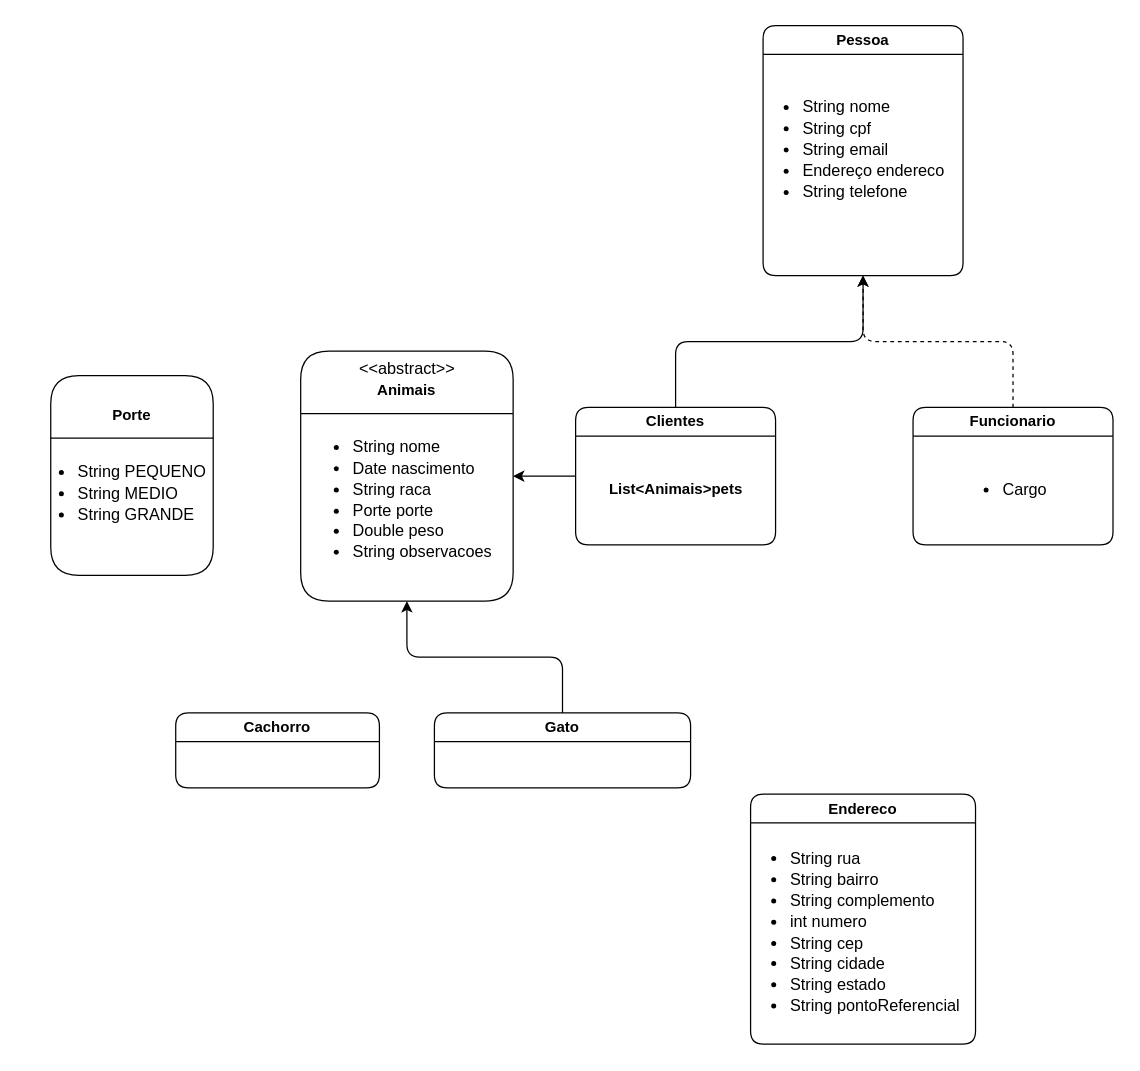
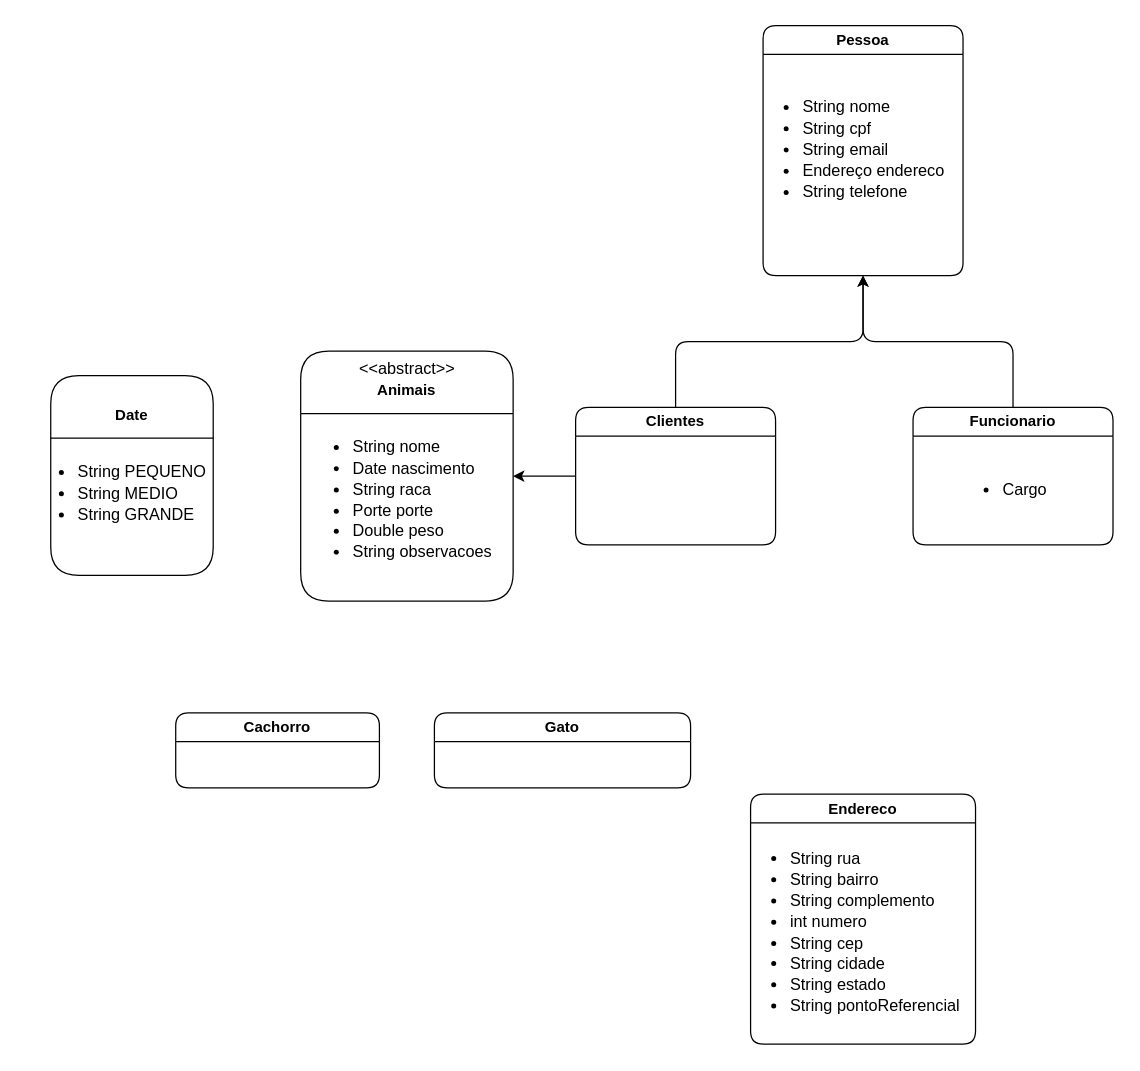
  <mxCell id="0" />
  <mxCell id="1" parent="0" />
  <mxCell id="2" style="edgeStyle=orthogonalEdgeStyle;rounded=1;orthogonalLoop=1;jettySize=auto;html=1;exitX=0;exitY=0.5;exitDx=0;exitDy=0;entryX=1;entryY=0.5;entryDx=0;entryDy=0;fontSize=13;" edge="1" parent="1" source="4" target="8"><mxGeometry relative="1" as="geometry" /></mxCell>
  <mxCell id="3" style="edgeStyle=orthogonalEdgeStyle;rounded=1;orthogonalLoop=1;jettySize=auto;html=1;exitX=0.5;exitY=0;exitDx=0;exitDy=0;entryX=0.5;entryY=1;entryDx=0;entryDy=0;fontSize=13;" edge="1" parent="1" source="4" target="16"><mxGeometry relative="1" as="geometry" /></mxCell>
  <mxCell id="4" value="Clientes" style="swimlane;whiteSpace=wrap;html=1;rounded=1;" vertex="1" parent="1"><mxGeometry x="460" y="325.5" width="160" height="110" as="geometry" /></mxCell>
- <mxCell id="5" value="List&amp;lt;Animais&amp;gt;pets" style="text;html=1;align=center;verticalAlign=middle;resizable=0;points=[];autosize=1;strokeColor=none;fillColor=none;fontStyle=1;rounded=1;" vertex="1" parent="4"><mxGeometry x="15" y="50" width="130" height="30" as="geometry" /></mxCell>
  <mxCell id="6" value="Endereco" style="swimlane;whiteSpace=wrap;html=1;rounded=1;" vertex="1" parent="1"><mxGeometry x="600" y="635" width="180" height="200" as="geometry" /></mxCell>
  <mxCell id="7" value="&lt;ul style=&quot;font-size: 13px; line-height: 130%;&quot;&gt;&lt;li&gt;String rua&lt;/li&gt;&lt;li style=&quot;&quot;&gt;String bairro&lt;/li&gt;&lt;li style=&quot;&quot;&gt;&lt;span style=&quot;background-color: initial;&quot;&gt;String complemento&lt;/span&gt;&lt;br&gt;&lt;/li&gt;&lt;li&gt;int numero&lt;/li&gt;&lt;li&gt;String cep&lt;/li&gt;&lt;li&gt;String cidade&lt;/li&gt;&lt;li&gt;String estado&lt;/li&gt;&lt;li&gt;String pontoReferencial&lt;/li&gt;&lt;/ul&gt;" style="text;html=1;align=left;verticalAlign=middle;resizable=0;points=[];autosize=1;strokeColor=none;fillColor=none;rounded=1;" vertex="1" parent="6"><mxGeometry x="-10" y="26" width="200" height="170" as="geometry" /></mxCell>
  <mxCell id="8" value="Animais" style="swimlane;whiteSpace=wrap;html=1;rounded=1;startSize=50;spacingTop=13;" vertex="1" parent="1"><mxGeometry x="240" y="280.5" width="170" height="200" as="geometry" /></mxCell>
  <mxCell id="9" value="&lt;ul style=&quot;font-size: 13px; line-height: 130%;&quot;&gt;&lt;li&gt;String nome&lt;/li&gt;&lt;li style=&quot;&quot;&gt;&lt;span style=&quot;background-color: initial;&quot;&gt;Date nascimento&lt;/span&gt;&lt;/li&gt;&lt;li style=&quot;&quot;&gt;&lt;span style=&quot;background-color: initial;&quot;&gt;String raca&lt;/span&gt;&lt;/li&gt;&lt;li style=&quot;&quot;&gt;Porte porte&lt;/li&gt;&lt;li style=&quot;&quot;&gt;Double peso&lt;/li&gt;&lt;li style=&quot;&quot;&gt;String observacoes&lt;/li&gt;&lt;/ul&gt;" style="text;html=1;align=left;verticalAlign=middle;resizable=0;points=[];autosize=1;strokeColor=none;fillColor=none;rounded=1;" vertex="1" parent="8"><mxGeometry y="49" width="170" height="140" as="geometry" /></mxCell>
  <mxCell id="10" value="&amp;lt;&amp;lt;abstract&amp;gt;&amp;gt;" style="text;html=1;align=center;verticalAlign=middle;resizable=0;points=[];autosize=1;strokeColor=none;fillColor=none;fontSize=13;" vertex="1" parent="8"><mxGeometry x="35" y="-2" width="100" height="30" as="geometry" /></mxCell>
  <mxCell id="11" value="Cachorro" style="swimlane;whiteSpace=wrap;html=1;rounded=1;" vertex="1" parent="1"><mxGeometry x="140" y="570" width="163" height="60" as="geometry" /></mxCell>
- <mxCell id="12" style="edgeStyle=orthogonalEdgeStyle;rounded=1;orthogonalLoop=1;jettySize=auto;html=1;exitX=0.5;exitY=0;exitDx=0;exitDy=0;fontSize=13;entryX=0.5;entryY=1;entryDx=0;entryDy=0;" edge="1" parent="1" source="13" target="8"><mxGeometry relative="1" as="geometry"><mxPoint x="310" y="530" as="targetPoint" /></mxGeometry></mxCell>
  <mxCell id="13" value="Gato" style="swimlane;whiteSpace=wrap;html=1;rounded=1;" vertex="1" parent="1"><mxGeometry x="347" y="570" width="205" height="60" as="geometry" /></mxCell>
- <mxCell id="14" value="Porte" style="swimlane;whiteSpace=wrap;html=1;rounded=1;startSize=50;spacingTop=14;" vertex="1" parent="1"><mxGeometry x="40" y="300" width="130" height="160" as="geometry" /></mxCell>
+ <mxCell id="14" value="Date" style="swimlane;whiteSpace=wrap;html=1;rounded=1;startSize=50;spacingTop=14;" vertex="1" parent="1"><mxGeometry x="40" y="300" width="130" height="160" as="geometry" /></mxCell>
  <mxCell id="15" value="&lt;ul style=&quot;font-size: 13px; line-height: 130%;&quot;&gt;&lt;li&gt;String PEQUENO&lt;/li&gt;&lt;li&gt;String MEDIO&lt;/li&gt;&lt;li&gt;String GRANDE&lt;/li&gt;&lt;/ul&gt;" style="text;html=1;align=left;verticalAlign=middle;resizable=0;points=[];autosize=1;strokeColor=none;fillColor=none;rounded=1;labelBackgroundColor=none;spacing=2;rotation=0;" vertex="1" parent="14"><mxGeometry x="-20" y="50" width="170" height="90" as="geometry" /></mxCell>
  <mxCell id="16" value="Pessoa" style="swimlane;whiteSpace=wrap;html=1;rounded=1;" vertex="1" parent="1"><mxGeometry x="610" y="20" width="160" height="200" as="geometry" /></mxCell>
  <mxCell id="17" value="&lt;ul style=&quot;font-size: 13px; line-height: 130%;&quot;&gt;&lt;li&gt;String nome&lt;/li&gt;&lt;li style=&quot;&quot;&gt;String cpf&lt;/li&gt;&lt;li style=&quot;&quot;&gt;String email&lt;/li&gt;&lt;li style=&quot;&quot;&gt;Endereço endereco&lt;/li&gt;&lt;li&gt;String telefone&lt;/li&gt;&lt;/ul&gt;" style="text;html=1;align=left;verticalAlign=middle;resizable=0;points=[];autosize=1;strokeColor=none;fillColor=none;rounded=1;" vertex="1" parent="16"><mxGeometry x="-10" y="40" width="180" height="120" as="geometry" /></mxCell>
- <mxCell id="18" style="edgeStyle=orthogonalEdgeStyle;rounded=1;orthogonalLoop=1;jettySize=auto;html=1;exitX=0.5;exitY=0;exitDx=0;exitDy=0;entryX=0.5;entryY=1;entryDx=0;entryDy=0;fontSize=13;dashed=1;" edge="1" parent="1" source="19" target="16"><mxGeometry relative="1" as="geometry" /></mxCell>
+ <mxCell id="18" style="edgeStyle=orthogonalEdgeStyle;rounded=1;orthogonalLoop=1;jettySize=auto;html=1;exitX=0.5;exitY=0;exitDx=0;exitDy=0;entryX=0.5;entryY=1;entryDx=0;entryDy=0;fontSize=13;" edge="1" parent="1" source="19" target="16"><mxGeometry relative="1" as="geometry" /></mxCell>
  <mxCell id="19" value="Funcionario" style="swimlane;whiteSpace=wrap;html=1;rounded=1;" vertex="1" parent="1"><mxGeometry x="730" y="325.5" width="160" height="110" as="geometry" /></mxCell>
  <mxCell id="20" value="&lt;ul&gt;&lt;li&gt;Cargo&lt;/li&gt;&lt;/ul&gt;" style="text;strokeColor=none;fillColor=none;html=1;whiteSpace=wrap;verticalAlign=middle;overflow=hidden;rounded=1;labelBackgroundColor=none;fontSize=13;" vertex="1" parent="19"><mxGeometry x="30" y="25" width="100" height="80" as="geometry" /></mxCell>
